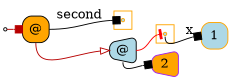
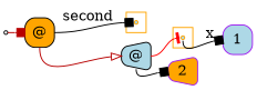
  digraph {
    labeldistance=0
    nodesep=.175
    rankdir=LR
    ranksep=.175
    node [color=orange fixedsize=true orientation=90 shape=point style="rounded,filled" fillcolor=lightblue]
    edge [arrowhead=box arrowtail=none headport=w tailport=s]
    ndcluster_nd44 [style=filled]
    ndcluster_nd103 [style=filled]
    nd1 [style=filled fillcolor=white color="" orientation=""]
    n4 [color="#000000" height=.4 label="@" shape=box width=.4 fillcolor=orange]
    n5 [color="#000000" height=.4 label="@" shape=trapezium width=.4]
    n6 [color=purple height=.4 label=2 shape=trapezium width=.4 fillcolor=orange]
-   n7 [height=.4 label=1 shape=box width=.4]
+   n7 [color=purple height=.4 label=1 shape=box width=.4]
    subgraph cluster_1 {
      color=orange
      style=fill
      ndcluster_nd44
    }
    subgraph cluster_2 {
      color=orange
      style=fill
      ndcluster_nd103
    }
    ndcluster_nd103 -> n7 [label=x]
    nd1 -> n4 [color="#b70000" tailport=e]
    n4 -> ndcluster_nd44 [label=second tailport=e]
    n4 -> n5 [arrowhead=onormal color="#b70000"]
    n5 -> ndcluster_nd103 [arrowhead=tee color=red tailport=e]
    n5 -> n6
  }
